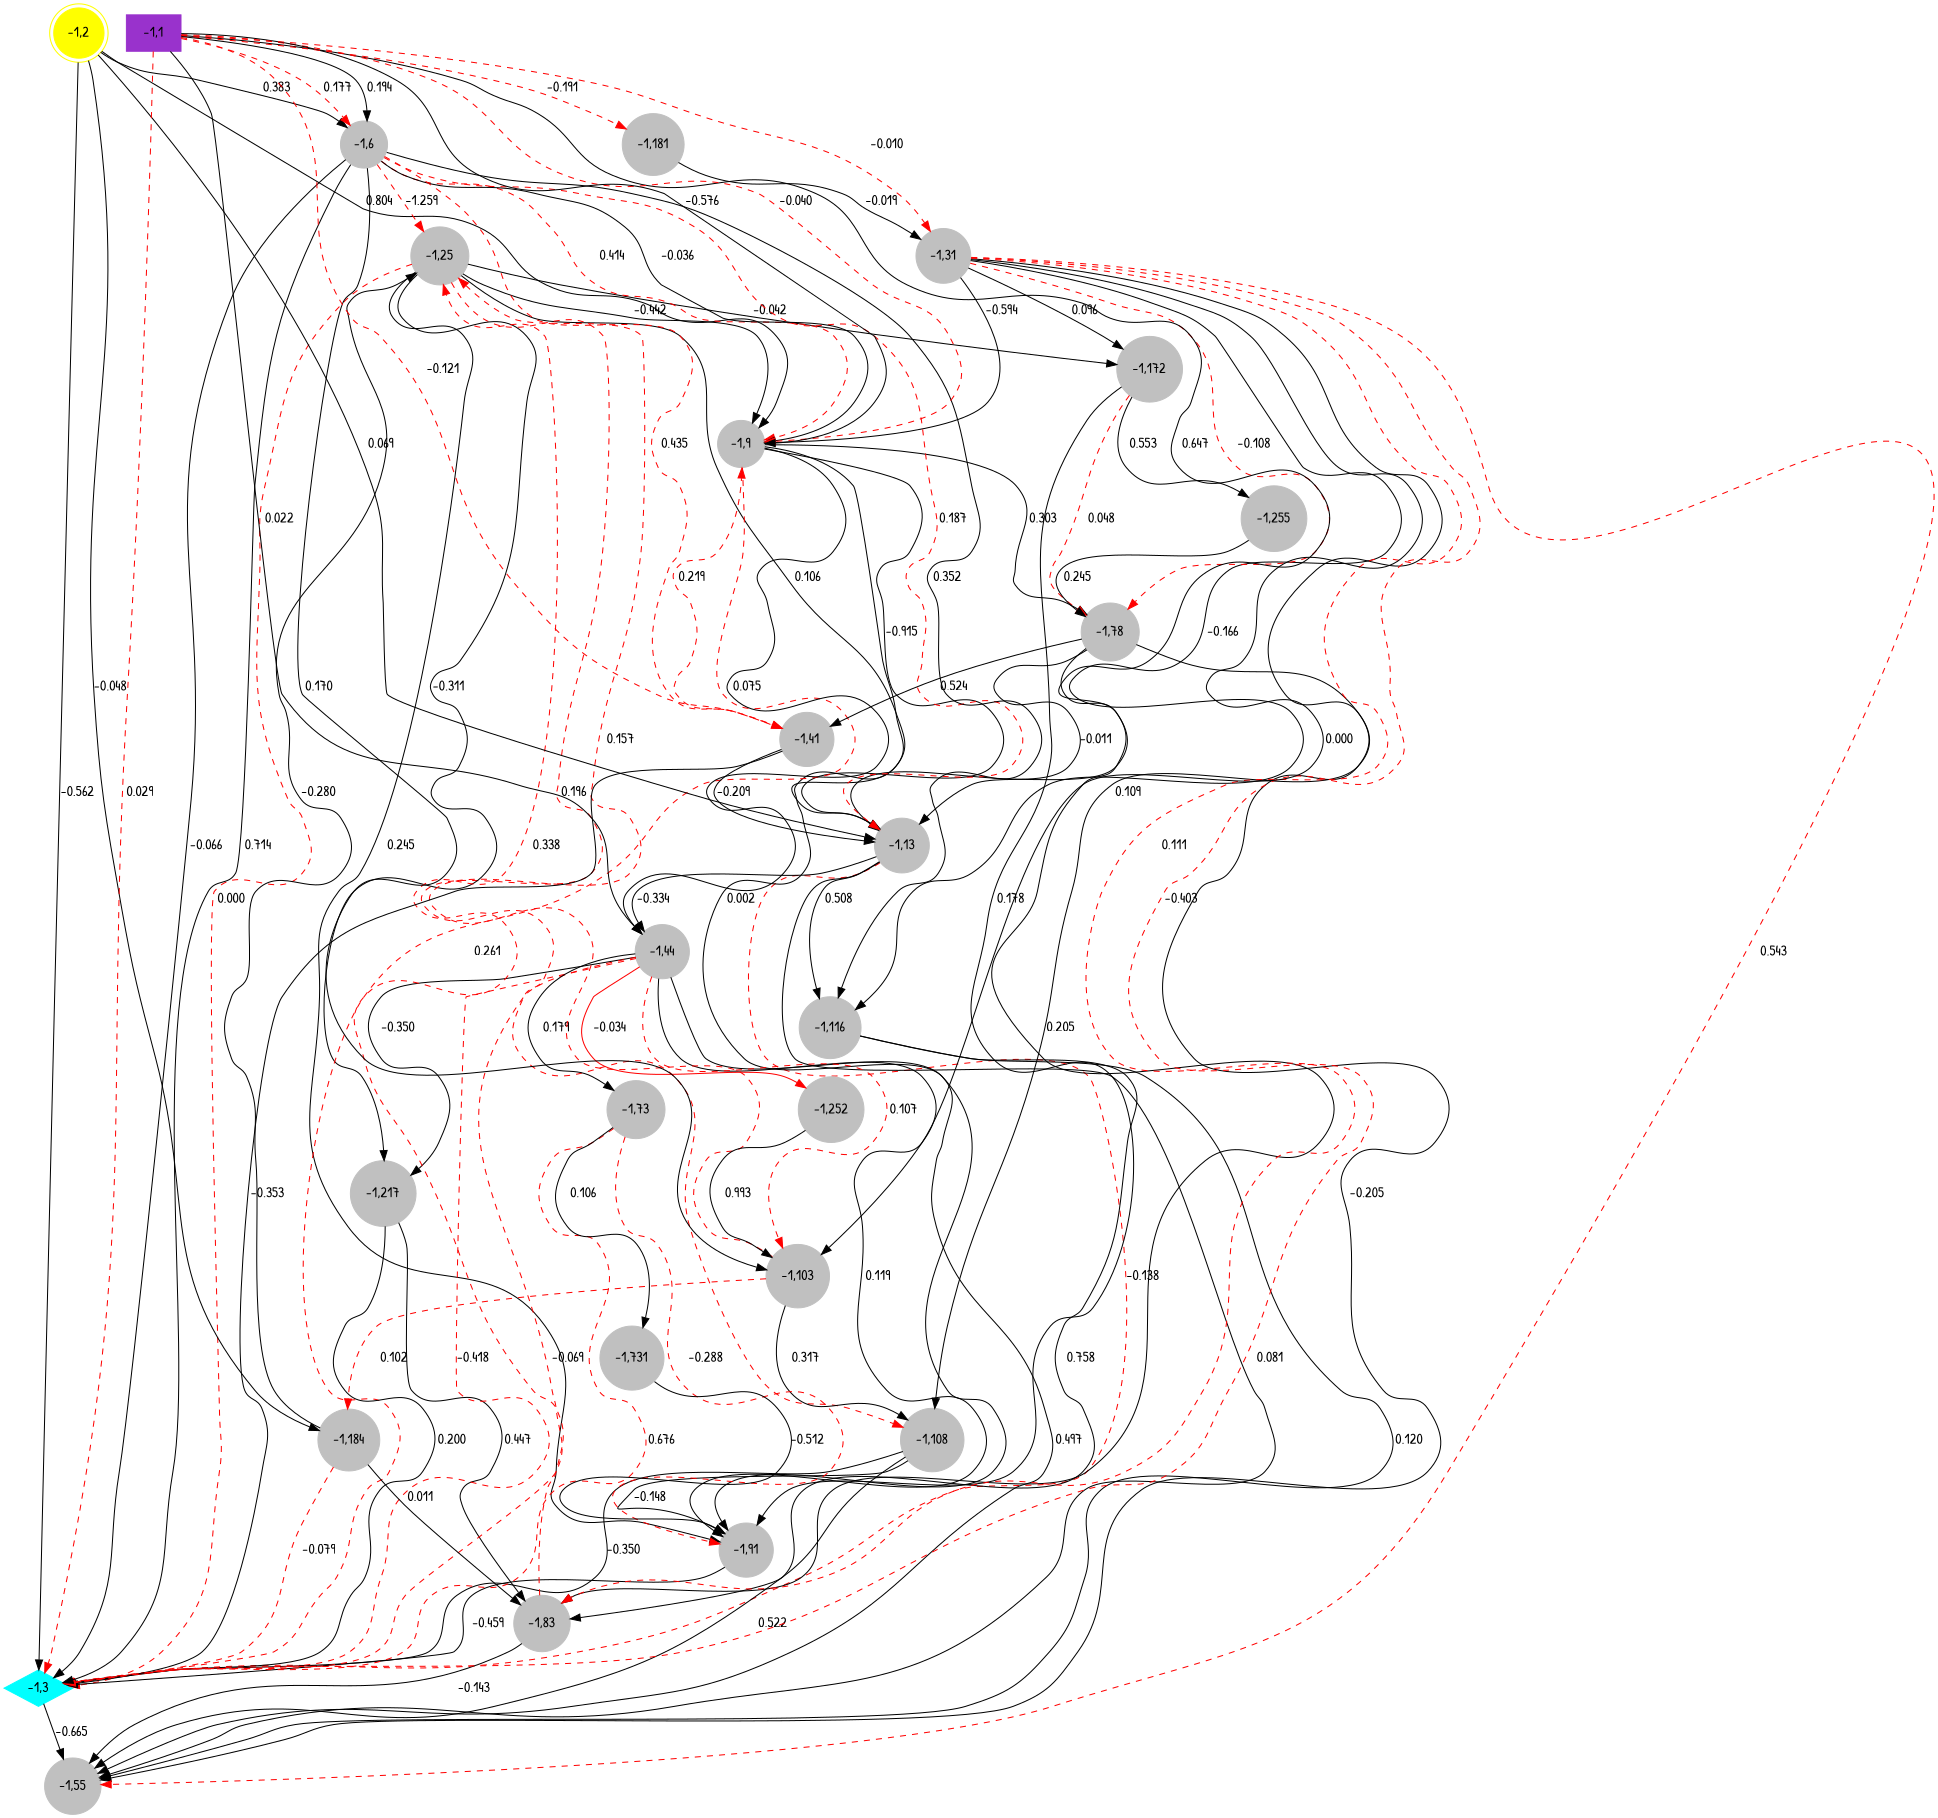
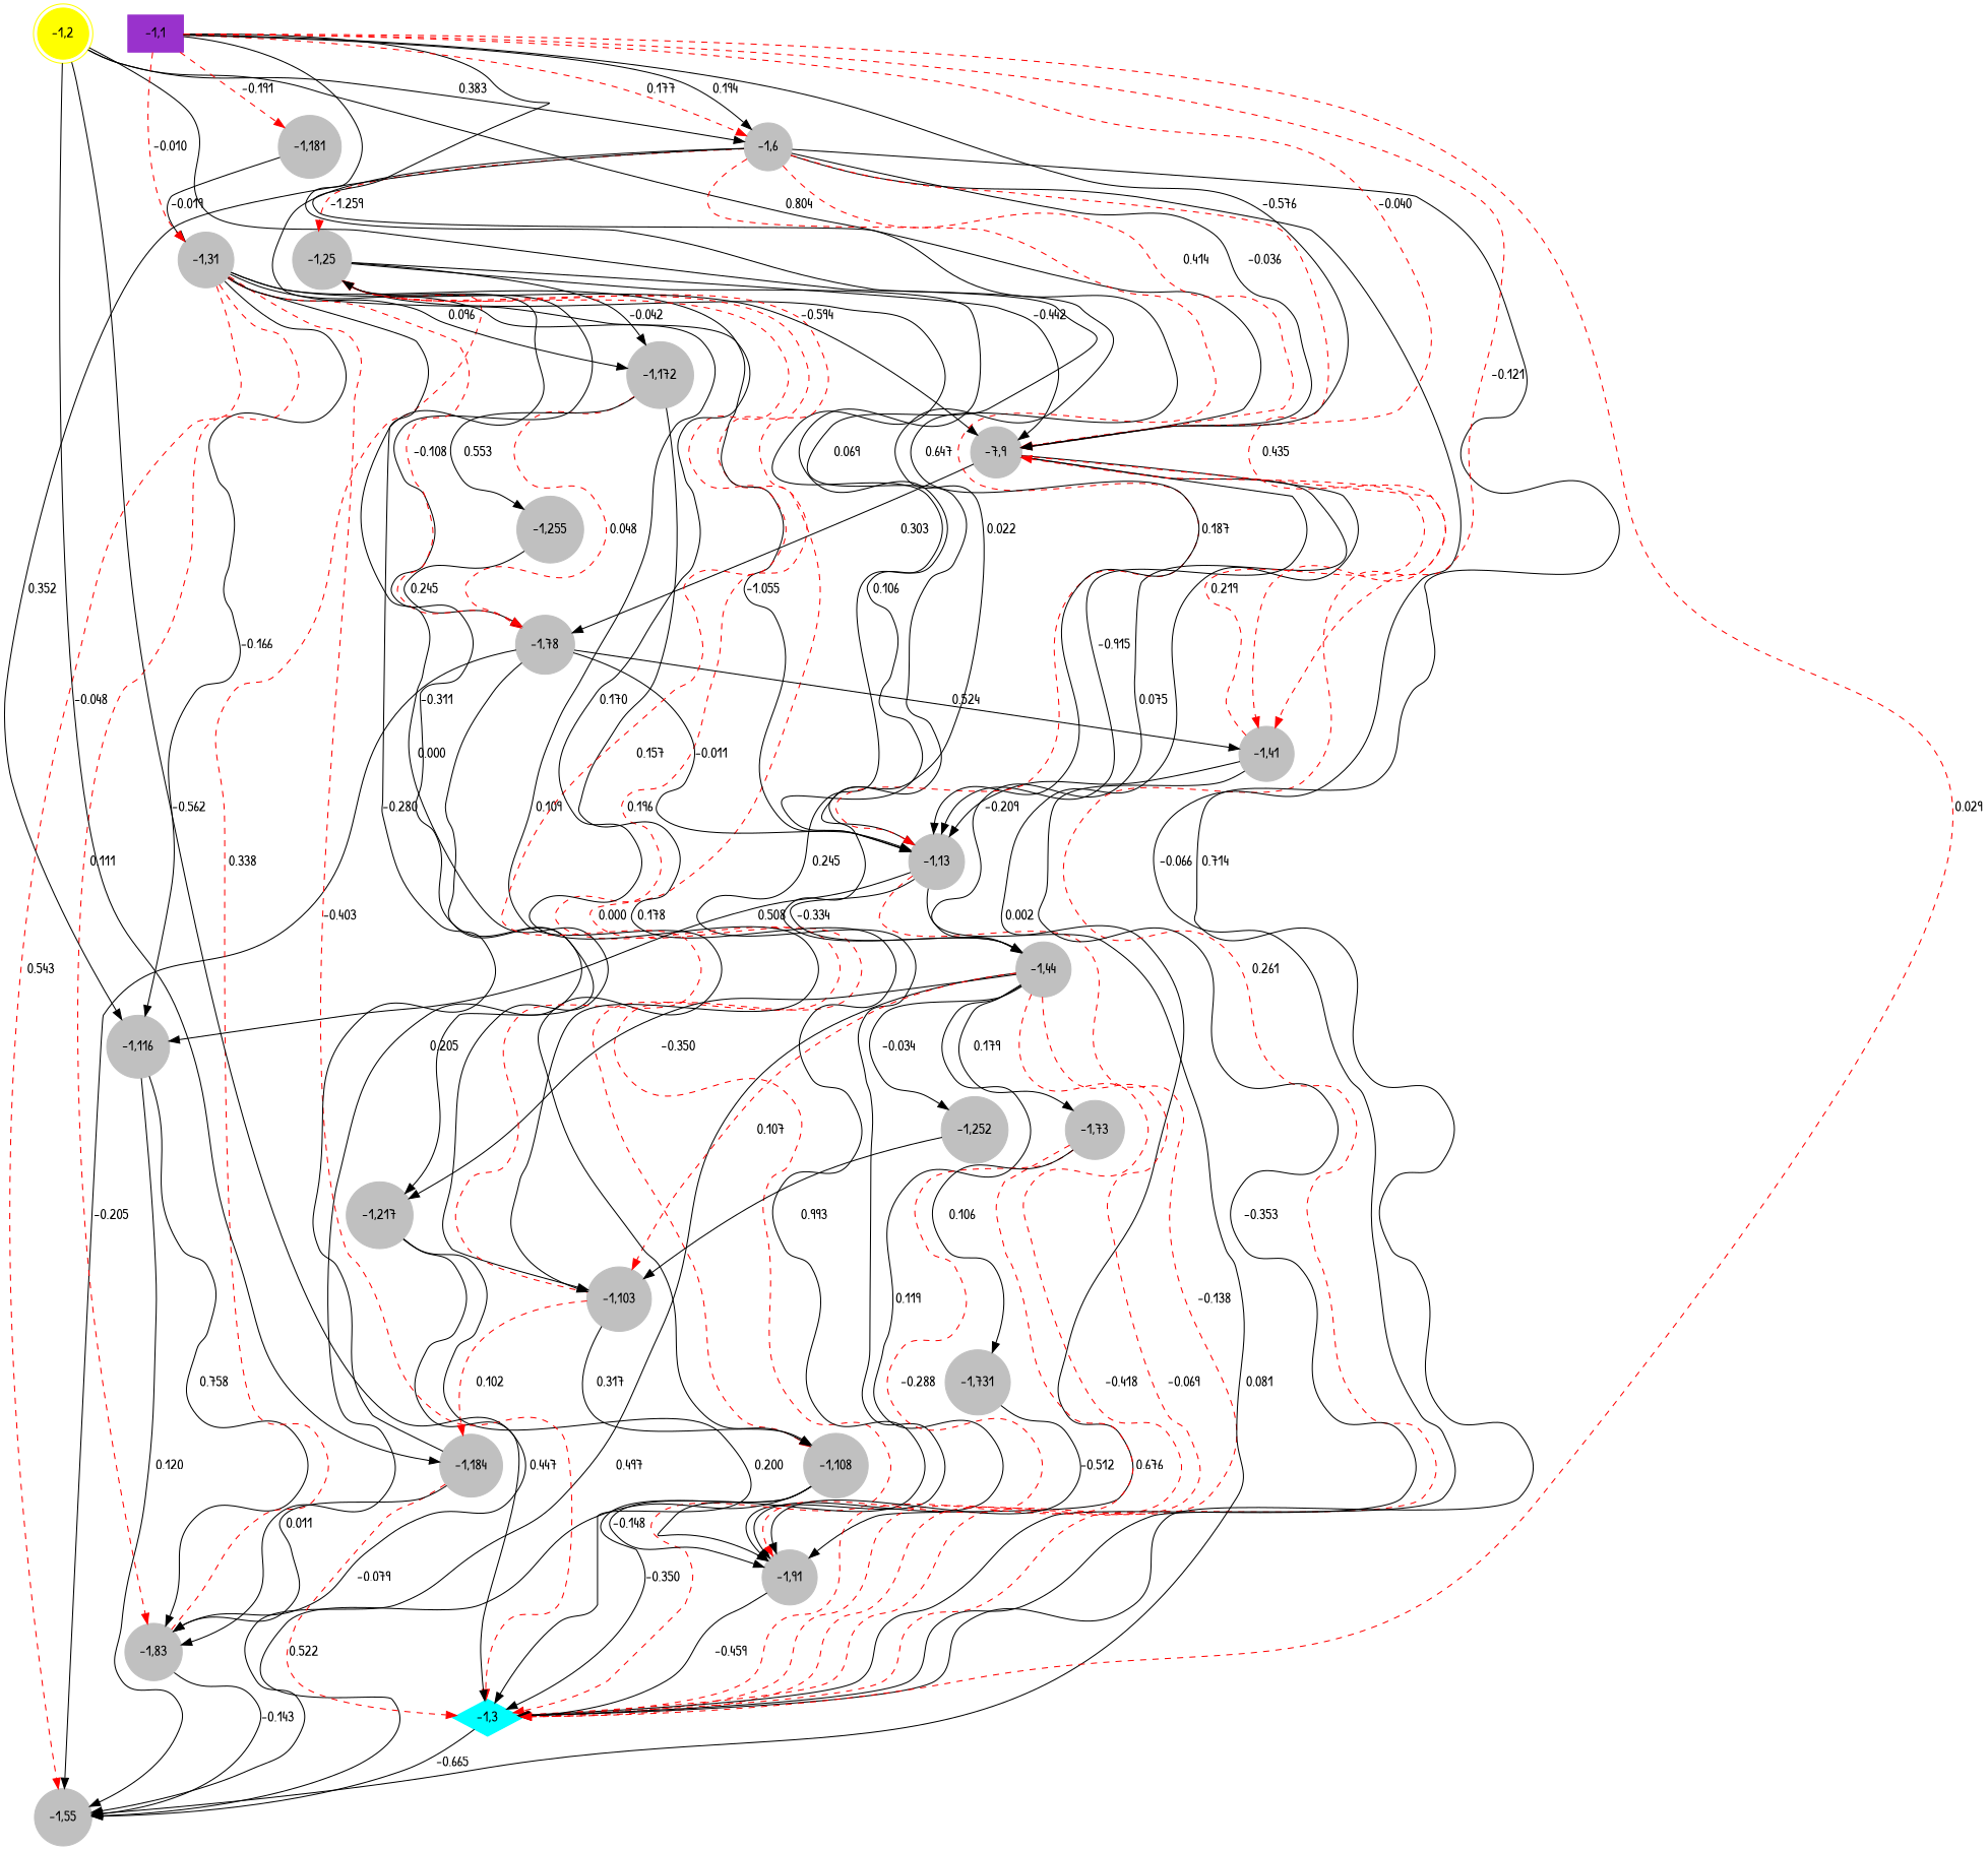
  digraph {
    fontname="Patrick Hand"
    node [color=gray fontname="Patrick Hand" lbl=0 shape=circle style=filled type=0]
    edge [color=black enable=1 fontname="Patrick Hand" labelfontcolor=black labelfontsize=4 recurent=0 style=solid weight=0.0]
    "-1,25"
    "-1,13"
-   "-1,9"
+   "-1,9" [label="-7,9"]
    "-1,91"
    "-1,108"
    "-1,217"
    "-1,3" [color=cyan lbl=2 shape=diamond]
    "-1,172"
    "-1,116"
    "-1,44"
    "-1,55"
    "-1,78"
    "-1,83"
    "-1,255"
    "-1,181"
    "-1,31"
    "-1,103"
    "-1,41"
    "-1,184"
    "-1,73"
    n21 [label="-1,731"]
    "-1,2" [color=yellow lbl=3 shape=doublecircle type=1]
    "-1,6"
    "-1,1" [color=darkorchid lbl=1 shape=box type=1]
    "-1,252"
    "-1,25" -> "-1,13" [inov_num="-1,548" label=" 0.106" weight=0.105907]
    "-1,25" -> "-1,9" [inov_num="-1,83" label=-0.442 weight=-0.442244]
    "-1,25" -> "-1,91" [inov_num="-1,554" label=" 0.245" weight=0.245227]
    "-1,25" -> "-1,108" [color=red enable=0 inov_num="-1,534" label=" 0.196" labelfontcolor=red style=dashed weight=0.195524]
    "-1,25" -> "-1,217" [inov_num="-1,1322" label=-0.311 weight=-0.310799]
    "-1,25" -> "-1,3" [color=red enable=0 inov_num="-1,505" label=" 0.000" labelfontcolor=red style=dashed]
    "-1,25" -> "-1,172" [inov_num="-1,1429" label=-0.042 weight=-0.0422198]
    "-1,13" -> "-1,3" [color=red enable=0 inov_num="-1,41" label=-0.138 labelfontcolor=red style=dashed weight=-0.137648]
    "-1,13" -> "-1,116" [inov_num="-1,801" label=" 0.508" weight=0.508203]
    "-1,13" -> "-1,44" [inov_num="-1,247" label=-0.334 weight=-0.333955]
    "-1,13" -> "-1,55" [inov_num="-1,1170" label=" 0.081" weight=0.0805758]
    "-1,9" -> "-1,13" [inov_num="-1,61" label=-0.915 weight=-0.915115]
    "-1,9" -> "-1,91" [inov_num="-1,595" label=" 0.002" weight=0.00194001]
    "-1,9" -> "-1,3" [color=red enable=0 inov_num="-1,20" label=" 0.261" labelfontcolor=red style=dashed weight=0.261371]
    "-1,9" -> "-1,44" [inov_num="-1,177" label=" 0.075" weight=0.075424]
    "-1,9" -> "-1,78" [inov_num="-1,717" label=" 0.303" weight=0.302676]
    "-1,91" -> "-1,3" [inov_num="-1,429" label=-0.459 weight=-0.458957]
    "-1,108" -> "-1,91" [inov_num="-1,782" label=-0.148 weight=-0.14752]
    "-1,108" -> "-1,3" [inov_num="-1,535" label=-0.350 weight=-0.350193]
    "-1,108" -> "-1,55" [inov_num="-1,1318" label=" 0.522" weight=0.522058]
    "-1,217" -> "-1,3" [inov_num="-1,1204" label=" 0.200" weight=0.200304]
    "-1,217" -> "-1,83" [inov_num="-1,1299" label=" 0.447" weight=0.44664]
    "-1,3" -> "-1,55" [inov_num="-1,234" label=-0.665 weight=-0.664682]
    "-1,172" -> "-1,91" [inov_num="-1,1446" label=" 0.178" weight=0.17812]
    "-1,172" -> "-1,78" [color=red enable=0 inov_num="-1,930" label=" 0.048" labelfontcolor=red style=dashed weight=0.0480644]
    "-1,172" -> "-1,255" [inov_num="-1,1421" label=" 0.553" weight=0.553301]
    "-1,116" -> "-1,55" [inov_num="-1,972" label=" 0.120" weight=0.120206]
    "-1,116" -> "-1,83" [inov_num="-1,587" label=" 0.758" weight=0.75768]
    "-1,44" -> "-1,91" [inov_num="-1,939" label=" 0.119" weight=0.118801]
    "-1,44" -> "-1,217" [inov_num="-1,1203" label=-0.350 weight=-0.350416]
    "-1,44" -> "-1,3" [color=red enable=0 inov_num="-1,178" label=-0.418 labelfontcolor=red style=dashed weight=-0.417727]
    "-1,44" -> "-1,3" [color=red enable=0 inov_num="-1,1114" label=-0.069 labelfontcolor=red style=dashed weight=-0.0689939]
    "-1,44" -> "-1,55" [inov_num="-1,1240" label=" 0.497" weight=0.497189]
    "-1,44" -> "-1,103" [color=red enable=0 inov_num="-1,1284" label=" 0.107" labelfontcolor=red style=dashed weight=0.107302]
    "-1,44" -> "-1,73" [inov_num="-1,318" label=" 0.179" weight=0.179103]
-   "-1,44" -> "-1,252" [color=red inov_num="-1,1404" label=-0.034 weight=-0.0339217]
+   "-1,44" -> "-1,252" [inov_num="-1,1404" label=-0.034 weight=-0.0339217]
    "-1,78" -> "-1,13" [inov_num="-1,342" label=-0.011 weight=-0.0108616]
    "-1,78" -> "-1,55" [inov_num="-1,527" label=-0.205 weight=-0.205229]
    "-1,78" -> "-1,83" [inov_num="-1,921" label=" 0.205" weight=0.204778]
    "-1,78" -> "-1,41" [inov_num="-1,530" label=" 0.524" weight=0.524301]
    "-1,83" -> "-1,25" [color=red enable=0 inov_num="-1,579" label=" 0.338" labelfontcolor=red style=dashed weight=0.338474]
    "-1,83" -> "-1,55" [inov_num="-1,356" label=-0.143 weight=-0.143259]
    "-1,255" -> "-1,78" [inov_num="-1,1422" label=" 0.245" weight=0.245151]
    "-1,181" -> "-1,31" [inov_num="-1,990" label=-0.019 weight=-0.0190219]
+   "-1,31" -> "-1,13" [inov_num="-1,150" label=-1.055 weight=-1.05465]
    "-1,31" -> "-1,9" [inov_num="-1,118" label=-0.594 weight=-0.594415]
    "-1,31" -> "-1,108" [inov_num="-1,1411" label=" 0.109" weight=0.108563]
    "-1,31" -> "-1,3" [color=red enable=0 inov_num="-1,166" label=-0.403 labelfontcolor=red style=dashed weight=-0.403227]
    "-1,31" -> "-1,172" [inov_num="-1,929" label=" 0.096" weight=0.0955576]
    "-1,31" -> "-1,116" [inov_num="-1,586" label=-0.166 weight=-0.165913]
    "-1,31" -> "-1,55" [color=red enable=0 inov_num="-1,233" label=" 0.543" labelfontcolor=red style=dashed weight=0.542639]
    "-1,31" -> "-1,78" [color=red enable=0 inov_num="-1,341" label=-0.108 labelfontcolor=red style=dashed weight=-0.107762]
    "-1,31" -> "-1,83" [color=red enable=0 inov_num="-1,355" label=" 0.111" labelfontcolor=red style=dashed weight=0.110774]
    "-1,31" -> "-1,103" [inov_num="-1,1485" label=" 0.000"]
    "-1,103" -> "-1,25" [color=red enable=0 inov_num="-1,514" label=" 0.157" labelfontcolor=red style=dashed weight=0.157261]
    "-1,103" -> "-1,108" [inov_num="-1,851" label=" 0.317" weight=0.316921]
    "-1,103" -> "-1,184" [color=red enable=0 inov_num="-1,1001" label=" 0.102" labelfontcolor=red style=dashed weight=0.102442]
    "-1,41" -> "-1,13" [inov_num="-1,158" label=-0.209 weight=-0.209389]
    "-1,41" -> "-1,9" [color=red enable=0 inov_num="-1,378" label=" 0.219" labelfontcolor=red style=dashed weight=0.218929]
    "-1,41" -> "-1,3" [inov_num="-1,1101" label=-0.353 weight=-0.353118]
    "-1,184" -> "-1,25" [inov_num="-1,1002" label=-0.280 weight=-0.280008]
    "-1,184" -> "-1,3" [color=red enable=0 inov_num="-1,1164" label=-0.079 labelfontcolor=red style=dashed weight=-0.0790476]
    "-1,184" -> "-1,83" [inov_num="-1,1291" label=" 0.011" weight=0.0109902]
    "-1,73" -> "-1,91" [color=red enable=0 inov_num="-1,428" label=-0.288 labelfontcolor=red style=dashed weight=-0.287988]
    "-1,73" -> "-1,3" [color=red enable=0 inov_num="-1,319" label=" 0.676" labelfontcolor=red style=dashed weight=0.675942]
    "-1,73" -> n21 [inov_num="-1,677" label=" 0.106" weight=0.106454]
    n21 -> "-1,91" [inov_num="-1,678" label=-0.512 weight=-0.512362]
    "-1,2" -> "-1,13" [inov_num="-1,78" label=" 0.069" weight=0.0686566]
    "-1,2" -> "-1,9" [inov_num="-1,35" label=" 0.804" weight=0.803992]
    "-1,2" -> "-1,3" [inov_num="-1,2" label=-0.562 weight=-0.562444]
    "-1,2" -> "-1,184" [inov_num="-1,1026" label=-0.048 weight=-0.0479864]
    "-1,2" -> "-1,6" [inov_num="-1,47" label=" 0.383" weight=0.382536]
    "-1,6" -> "-1,25" [color=red enable=0 inov_num="-1,82" label=-1.259 labelfontcolor=red style=dashed weight=-1.25905]
    "-1,6" -> "-1,13" [color=red enable=0 inov_num="-1,59" label=" 0.187" labelfontcolor=red style=dashed weight=0.186595]
    "-1,6" -> "-1,9" [color=red enable=0 inov_num="-1,19" label=" 0.414" labelfontcolor=red style=dashed weight=0.413671]
    "-1,6" -> "-1,9" [inov_num="-1,193" label=-0.036 weight=-0.0360116]
    "-1,6" -> "-1,3" [inov_num="-1,8" label=" 0.714" weight=0.714144]
    "-1,6" -> "-1,3" [inov_num="-1,37" label=-0.066 weight=-0.0656363]
    "-1,6" -> "-1,116" [inov_num="-1,732" label=" 0.352" weight=0.352496]
    "-1,6" -> "-1,103" [inov_num="-1,513" label=" 0.170" weight=0.170045]
    "-1,6" -> "-1,41" [color=red enable=0 inov_num="-1,157" label=" 0.435" labelfontcolor=red style=dashed weight=0.434921]
    "-1,1" -> "-1,13" [inov_num="-1,40" label=" 0.647" weight=0.647365]
    "-1,1" -> "-1,9" [color=red enable=0 inov_num="-1,28" label=-0.040 labelfontcolor=red style=dashed weight=-0.0402518]
    "-1,1" -> "-1,9" [inov_num="-1,276" label=-0.576 weight=-0.576329]
    "-1,1" -> "-1,3" [color=red enable=0 inov_num="-1,1" label=" 0.029" labelfontcolor=red style=dashed weight=0.0288857]
    "-1,1" -> "-1,44" [inov_num="-1,449" label=" 0.022" weight=0.0219389]
    "-1,1" -> "-1,181" [color=red enable=0 inov_num="-1,989" label=-0.191 labelfontcolor=red style=dashed weight=-0.191245]
    "-1,1" -> "-1,31" [color=red enable=0 inov_num="-1,117" label=-0.010 labelfontcolor=red style=dashed weight=-0.0101693]
    "-1,1" -> "-1,41" [color=red enable=0 inov_num="-1,361" label=-0.121 labelfontcolor=red style=dashed weight=-0.121173]
    "-1,1" -> "-1,6" [color=red enable=0 inov_num="-1,7" label=" 0.177" labelfontcolor=red style=dashed weight=0.176683]
    "-1,1" -> "-1,6" [inov_num="-1,29" label=" 0.194" weight=0.194087]
    "-1,252" -> "-1,103" [inov_num="-1,1405" label=" 0.993" weight=0.993313]
  }
